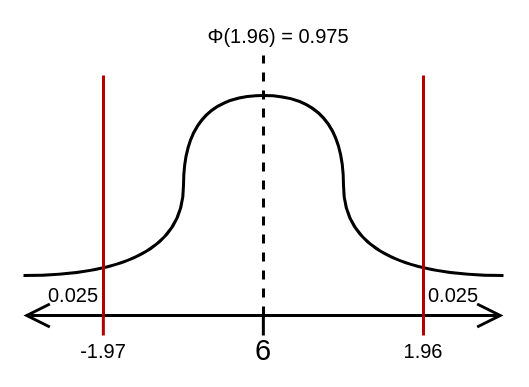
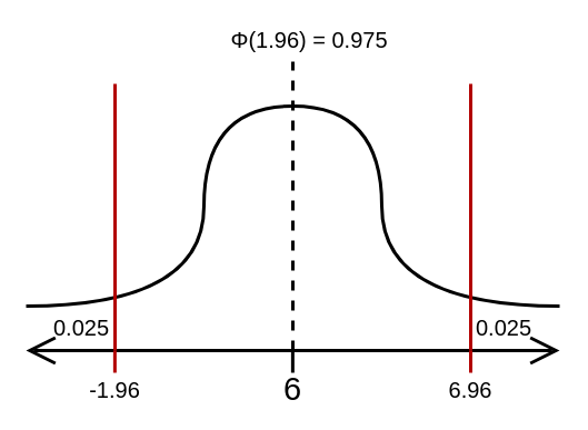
  <mxCell id="0" />
  <mxCell id="1" parent="0" />
  <mxCell id="2" value="" style="endArrow=open;html=1;strokeWidth=3;endFill=0;startArrow=open;startFill=0;endSize=20;startSize=20;" edge="1" parent="1"><mxGeometry width="50" height="50" relative="1" as="geometry"><mxPoint x="20" y="315" as="sourcePoint" /><mxPoint x="500" y="315" as="targetPoint" /></mxGeometry></mxCell>
  <mxCell id="3" value="" style="endArrow=none;html=1;dashed=1;strokeWidth=3;" edge="1" parent="1"><mxGeometry width="50" height="50" relative="1" as="geometry"><mxPoint x="260" y="315" as="sourcePoint" /><mxPoint x="260" y="55" as="targetPoint" /></mxGeometry></mxCell>
  <mxCell id="4" value="6" style="text;html=1;strokeColor=none;fillColor=none;align=center;verticalAlign=middle;whiteSpace=wrap;rounded=0;fontSize=29;" vertex="1" parent="1"><mxGeometry x="230" y="335" width="60" height="30" as="geometry" /></mxCell>
  <mxCell id="5" value="" style="endArrow=none;html=1;fontSize=29;strokeWidth=3;edgeStyle=orthogonalEdgeStyle;curved=1;" edge="1" parent="1"><mxGeometry width="50" height="50" relative="1" as="geometry"><mxPoint x="20" y="275" as="sourcePoint" /><mxPoint x="500" y="275" as="targetPoint" /><Array as="points"><mxPoint x="180" y="275" /><mxPoint x="180" y="95" /><mxPoint x="340" y="95" /><mxPoint x="340" y="275" /></Array></mxGeometry></mxCell>
  <mxCell id="6" value="" style="endArrow=none;html=1;fontSize=29;startSize=20;endSize=20;strokeWidth=3;curved=1;fillColor=#e51400;strokeColor=#B20000;" edge="1" parent="1"><mxGeometry width="50" height="50" relative="1" as="geometry"><mxPoint x="100" y="315" as="sourcePoint" /><mxPoint x="100" y="75" as="targetPoint" /></mxGeometry></mxCell>
  <mxCell id="7" value="" style="endArrow=none;html=1;fontSize=29;startSize=20;endSize=20;strokeWidth=3;curved=1;fillColor=#e51400;strokeColor=#B20000;" edge="1" parent="1"><mxGeometry width="50" height="50" relative="1" as="geometry"><mxPoint x="420" y="315" as="sourcePoint" /><mxPoint x="420" y="75" as="targetPoint" /></mxGeometry></mxCell>
  <mxCell id="8" value="0.025" style="text;html=1;strokeColor=none;fillColor=none;align=center;verticalAlign=middle;whiteSpace=wrap;rounded=0;fontSize=20;labelBackgroundColor=none;" vertex="1" parent="1"><mxGeometry x="420" y="279" width="60" height="30" as="geometry" /></mxCell>
  <mxCell id="9" value="0.025" style="text;html=1;strokeColor=none;fillColor=none;align=center;verticalAlign=middle;whiteSpace=wrap;rounded=0;fontSize=20;labelBackgroundColor=none;" vertex="1" parent="1"><mxGeometry x="40" y="279" width="60" height="30" as="geometry" /></mxCell>
- <mxCell id="10" value="-1.97" style="text;html=1;strokeColor=none;fillColor=none;align=center;verticalAlign=middle;whiteSpace=wrap;rounded=0;fontSize=20;labelBackgroundColor=none;" vertex="1" parent="1"><mxGeometry x="70" y="335" width="60" height="30" as="geometry" /></mxCell>
- <mxCell id="11" value="1.96" style="text;html=1;strokeColor=none;fillColor=none;align=center;verticalAlign=middle;whiteSpace=wrap;rounded=0;fontSize=20;labelBackgroundColor=none;" vertex="1" parent="1"><mxGeometry x="390" y="335" width="60" height="30" as="geometry" /></mxCell>
+ <mxCell id="10" value="-1.96" style="text;html=1;strokeColor=none;fillColor=none;align=center;verticalAlign=middle;whiteSpace=wrap;rounded=0;fontSize=20;labelBackgroundColor=none;" vertex="1" parent="1"><mxGeometry x="70" y="335" width="60" height="30" as="geometry" /></mxCell>
+ <mxCell id="11" value="6.96" style="text;html=1;strokeColor=none;fillColor=none;align=center;verticalAlign=middle;whiteSpace=wrap;rounded=0;fontSize=20;labelBackgroundColor=none;" vertex="1" parent="1"><mxGeometry x="390" y="335" width="60" height="30" as="geometry" /></mxCell>
  <mxCell id="12" value="" style="endArrow=none;html=1;strokeWidth=3;fillColor=#e51400;strokeColor=#B20000;" edge="1" parent="1"><mxGeometry width="50" height="50" relative="1" as="geometry"><mxPoint x="99.86" y="335" as="sourcePoint" /><mxPoint x="99.86" y="315" as="targetPoint" /></mxGeometry></mxCell>
  <mxCell id="13" value="" style="endArrow=none;html=1;strokeWidth=3;" edge="1" parent="1"><mxGeometry width="50" height="50" relative="1" as="geometry"><mxPoint x="259.86" y="335" as="sourcePoint" /><mxPoint x="259.86" y="315" as="targetPoint" /></mxGeometry></mxCell>
  <mxCell id="14" value="" style="endArrow=none;html=1;strokeWidth=3;fillColor=#e51400;strokeColor=#B20000;" edge="1" parent="1"><mxGeometry width="50" height="50" relative="1" as="geometry"><mxPoint x="420" y="335" as="sourcePoint" /><mxPoint x="420" y="315" as="targetPoint" /></mxGeometry></mxCell>
  <mxCell id="15" value="Φ(1.96) = 0.975" style="text;html=1;strokeColor=none;fillColor=none;align=center;verticalAlign=middle;whiteSpace=wrap;rounded=0;fontSize=20;labelBackgroundColor=none;" vertex="1" parent="1"><mxGeometry x="170" y="20" width="210" height="30" as="geometry" /></mxCell>
